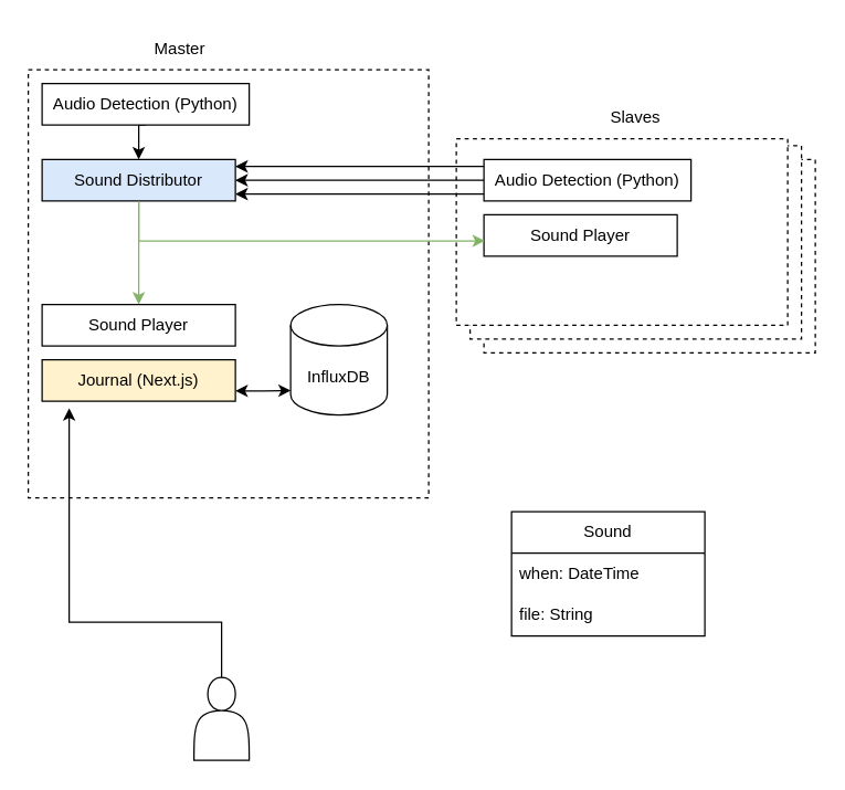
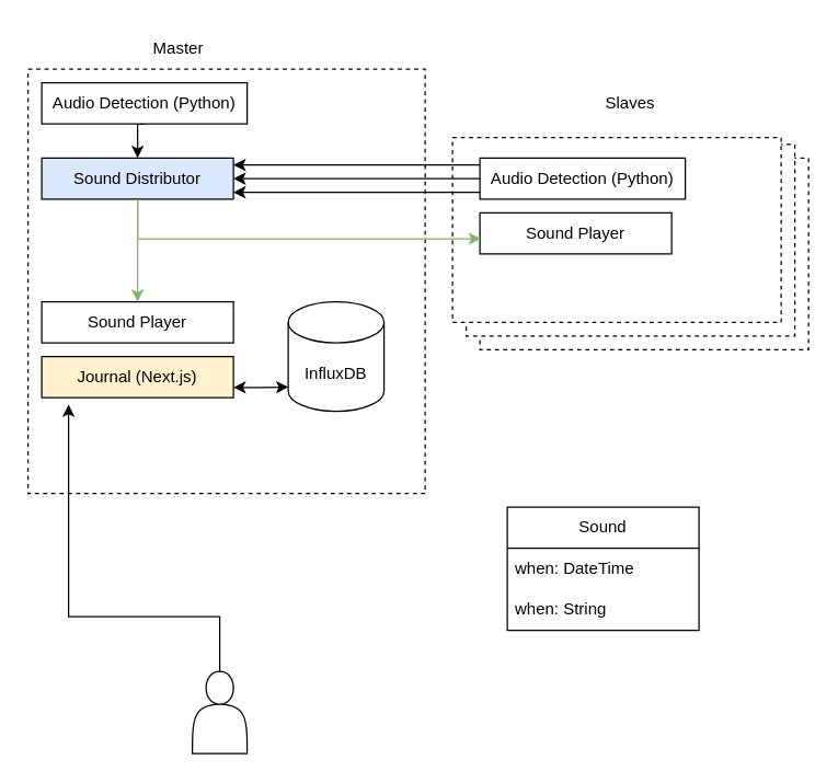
  <mxCell id="0" />
  <mxCell id="1" parent="0" />
  <mxCell id="2" value="" style="rounded=0;whiteSpace=wrap;html=1;dashed=1;" vertex="1" parent="1"><mxGeometry x="350" y="115" width="240" height="140" as="geometry" /></mxCell>
  <mxCell id="3" value="" style="rounded=0;whiteSpace=wrap;html=1;dashed=1;" vertex="1" parent="1"><mxGeometry x="20" y="50" width="290" height="310" as="geometry" /></mxCell>
  <mxCell id="4" style="edgeStyle=orthogonalEdgeStyle;rounded=0;orthogonalLoop=1;jettySize=auto;html=1;exitX=0.5;exitY=1;exitDx=0;exitDy=0;entryX=0.5;entryY=0;entryDx=0;entryDy=0;" edge="1" parent="1" source="5" target="17"><mxGeometry relative="1" as="geometry" /></mxCell>
  <mxCell id="5" value="Audio Detection (Python)" style="rounded=0;whiteSpace=wrap;html=1;" vertex="1" parent="1"><mxGeometry x="30" y="60" width="150" height="30" as="geometry" /></mxCell>
  <mxCell id="6" value="Master" style="text;html=1;strokeColor=none;fillColor=none;align=center;verticalAlign=middle;whiteSpace=wrap;rounded=0;" vertex="1" parent="1"><mxGeometry x="100" y="20" width="60" height="30" as="geometry" /></mxCell>
  <mxCell id="7" value="" style="rounded=0;whiteSpace=wrap;html=1;dashed=1;" vertex="1" parent="1"><mxGeometry x="340" y="105" width="240" height="140" as="geometry" /></mxCell>
- <mxCell id="8" value="Slaves" style="text;html=1;strokeColor=none;fillColor=none;align=center;verticalAlign=middle;whiteSpace=wrap;rounded=0;" vertex="1" parent="1"><mxGeometry x="430" y="70" width="60" height="30" as="geometry" /></mxCell>
+ <mxCell id="8" value="Slaves" style="text;html=1;strokeColor=none;fillColor=none;align=center;verticalAlign=middle;whiteSpace=wrap;rounded=0;" vertex="1" parent="1"><mxGeometry x="430" y="60" width="60" height="30" as="geometry" /></mxCell>
  <mxCell id="9" value="InfluxDB" style="shape=cylinder3;whiteSpace=wrap;html=1;boundedLbl=1;backgroundOutline=1;size=15;" vertex="1" parent="1"><mxGeometry x="210" y="220" width="70" height="80" as="geometry" /></mxCell>
  <mxCell id="10" value="Sound Player" style="rounded=0;whiteSpace=wrap;html=1;" vertex="1" parent="1"><mxGeometry x="30" y="220" width="140" height="30" as="geometry" /></mxCell>
  <mxCell id="11" value="Journal (Next.js)" style="rounded=0;whiteSpace=wrap;html=1;fillColor=#fff2cc;" vertex="1" parent="1"><mxGeometry x="30" y="260" width="140" height="30" as="geometry" /></mxCell>
  <mxCell id="12" value="" style="rounded=0;whiteSpace=wrap;html=1;dashed=1;" vertex="1" parent="1"><mxGeometry x="330" y="100" width="240" height="135" as="geometry" /></mxCell>
  <mxCell id="13" style="edgeStyle=orthogonalEdgeStyle;rounded=0;orthogonalLoop=1;jettySize=auto;html=1;exitX=0;exitY=0.5;exitDx=0;exitDy=0;entryX=1;entryY=0.5;entryDx=0;entryDy=0;" edge="1" parent="1" source="14" target="17"><mxGeometry relative="1" as="geometry" /></mxCell>
  <mxCell id="14" value="Audio Detection (Python)" style="rounded=0;whiteSpace=wrap;html=1;" vertex="1" parent="1"><mxGeometry x="350" y="115" width="150" height="30" as="geometry" /></mxCell>
  <mxCell id="15" value="Sound Player" style="rounded=0;whiteSpace=wrap;html=1;" vertex="1" parent="1"><mxGeometry x="350" y="155" width="140" height="30" as="geometry" /></mxCell>
  <mxCell id="16" style="edgeStyle=orthogonalEdgeStyle;rounded=0;orthogonalLoop=1;jettySize=auto;html=1;exitX=0.5;exitY=1;exitDx=0;exitDy=0;entryX=0.5;entryY=0;entryDx=0;entryDy=0;fillColor=#d5e8d4;strokeColor=#82b366;" edge="1" parent="1" source="17" target="10"><mxGeometry relative="1" as="geometry" /></mxCell>
  <mxCell id="17" value="Sound Distributor" style="rounded=0;whiteSpace=wrap;html=1;fillColor=#dae8fc;" vertex="1" parent="1"><mxGeometry x="30" y="115" width="140" height="30" as="geometry" /></mxCell>
  <mxCell id="18" style="edgeStyle=orthogonalEdgeStyle;rounded=0;orthogonalLoop=1;jettySize=auto;html=1;exitX=1;exitY=0.75;exitDx=0;exitDy=0;entryX=0.002;entryY=0.778;entryDx=0;entryDy=0;entryPerimeter=0;startArrow=classic;startFill=1;" edge="1" parent="1" source="11" target="9"><mxGeometry relative="1" as="geometry" /></mxCell>
  <mxCell id="19" value="" style="shape=actor;whiteSpace=wrap;html=1;" vertex="1" parent="1"><mxGeometry x="140" y="490" width="40" height="60" as="geometry" /></mxCell>
  <mxCell id="20" style="edgeStyle=orthogonalEdgeStyle;rounded=0;orthogonalLoop=1;jettySize=auto;html=1;exitX=0.5;exitY=0;exitDx=0;exitDy=0;entryX=0.14;entryY=1.168;entryDx=0;entryDy=0;entryPerimeter=0;" edge="1" parent="1" source="19" target="11"><mxGeometry relative="1" as="geometry"><Array as="points"><mxPoint x="160" y="450" /><mxPoint x="50" y="450" /></Array></mxGeometry></mxCell>
  <mxCell id="21" style="edgeStyle=orthogonalEdgeStyle;rounded=0;orthogonalLoop=1;jettySize=auto;html=1;exitX=0.5;exitY=1;exitDx=0;exitDy=0;entryX=0.005;entryY=0.63;entryDx=0;entryDy=0;entryPerimeter=0;fillColor=#d5e8d4;strokeColor=#82b366;" edge="1" parent="1" source="17" target="15"><mxGeometry relative="1" as="geometry" /></mxCell>
  <mxCell id="22" style="edgeStyle=orthogonalEdgeStyle;rounded=0;orthogonalLoop=1;jettySize=auto;html=1;exitX=0;exitY=0.5;exitDx=0;exitDy=0;entryX=1;entryY=0.5;entryDx=0;entryDy=0;" edge="1" parent="1"><mxGeometry relative="1" as="geometry"><mxPoint x="350" y="140" as="sourcePoint" /><mxPoint x="170" y="140" as="targetPoint" /></mxGeometry></mxCell>
  <mxCell id="23" style="edgeStyle=orthogonalEdgeStyle;rounded=0;orthogonalLoop=1;jettySize=auto;html=1;exitX=0;exitY=0.5;exitDx=0;exitDy=0;entryX=1;entryY=0.5;entryDx=0;entryDy=0;" edge="1" parent="1"><mxGeometry relative="1" as="geometry"><mxPoint x="350" y="120" as="sourcePoint" /><mxPoint x="170" y="120" as="targetPoint" /></mxGeometry></mxCell>
  <mxCell id="24" value="Sound" style="swimlane;fontStyle=0;childLayout=stackLayout;horizontal=1;startSize=30;horizontalStack=0;resizeParent=1;resizeParentMax=0;resizeLast=0;collapsible=1;marginBottom=0;whiteSpace=wrap;html=1;" vertex="1" parent="1"><mxGeometry x="370" y="370" width="140" height="90" as="geometry" /></mxCell>
  <mxCell id="25" value="when: DateTime" style="text;strokeColor=none;fillColor=none;align=left;verticalAlign=middle;spacingLeft=4;spacingRight=4;overflow=hidden;points=[[0,0.5],[1,0.5]];portConstraint=eastwest;rotatable=0;whiteSpace=wrap;html=1;" vertex="1" parent="24"><mxGeometry y="30" width="140" height="30" as="geometry" /></mxCell>
- <mxCell id="26" value="file: String" style="text;strokeColor=none;fillColor=none;align=left;verticalAlign=middle;spacingLeft=4;spacingRight=4;overflow=hidden;points=[[0,0.5],[1,0.5]];portConstraint=eastwest;rotatable=0;whiteSpace=wrap;html=1;" vertex="1" parent="24"><mxGeometry y="60" width="140" height="30" as="geometry" /></mxCell>
+ <mxCell id="26" value="when: String" style="text;strokeColor=none;fillColor=none;align=left;verticalAlign=middle;spacingLeft=4;spacingRight=4;overflow=hidden;points=[[0,0.5],[1,0.5]];portConstraint=eastwest;rotatable=0;whiteSpace=wrap;html=1;" vertex="1" parent="24"><mxGeometry y="60" width="140" height="30" as="geometry" /></mxCell>
